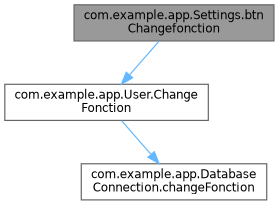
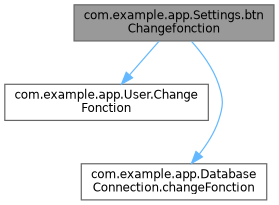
  digraph {
    rankdir=TB
    node [color=grey40 fillcolor=white fontname=Helvetica fontsize=10 shape=box style=filled]
    edge [color=steelblue1 fontname=Helvetica fontsize=10 labelfontname=Helvetica labelfontsize=10 style=solid]
    n1 [color=gray40 fillcolor=grey60 fontcolor=black height=0.2 label="com.example.app.Settings.btn\lChangefonction" width=0.4]
    n2 [height=0.2 label="com.example.app.User.Change\lFonction" width=0.4]
    n3 [height=0.2 label="com.example.app.Database\lConnection.changeFonction" width=0.4]
    n1 -> n2
-   n2 -> n3
+   n1 -> n3
  }
